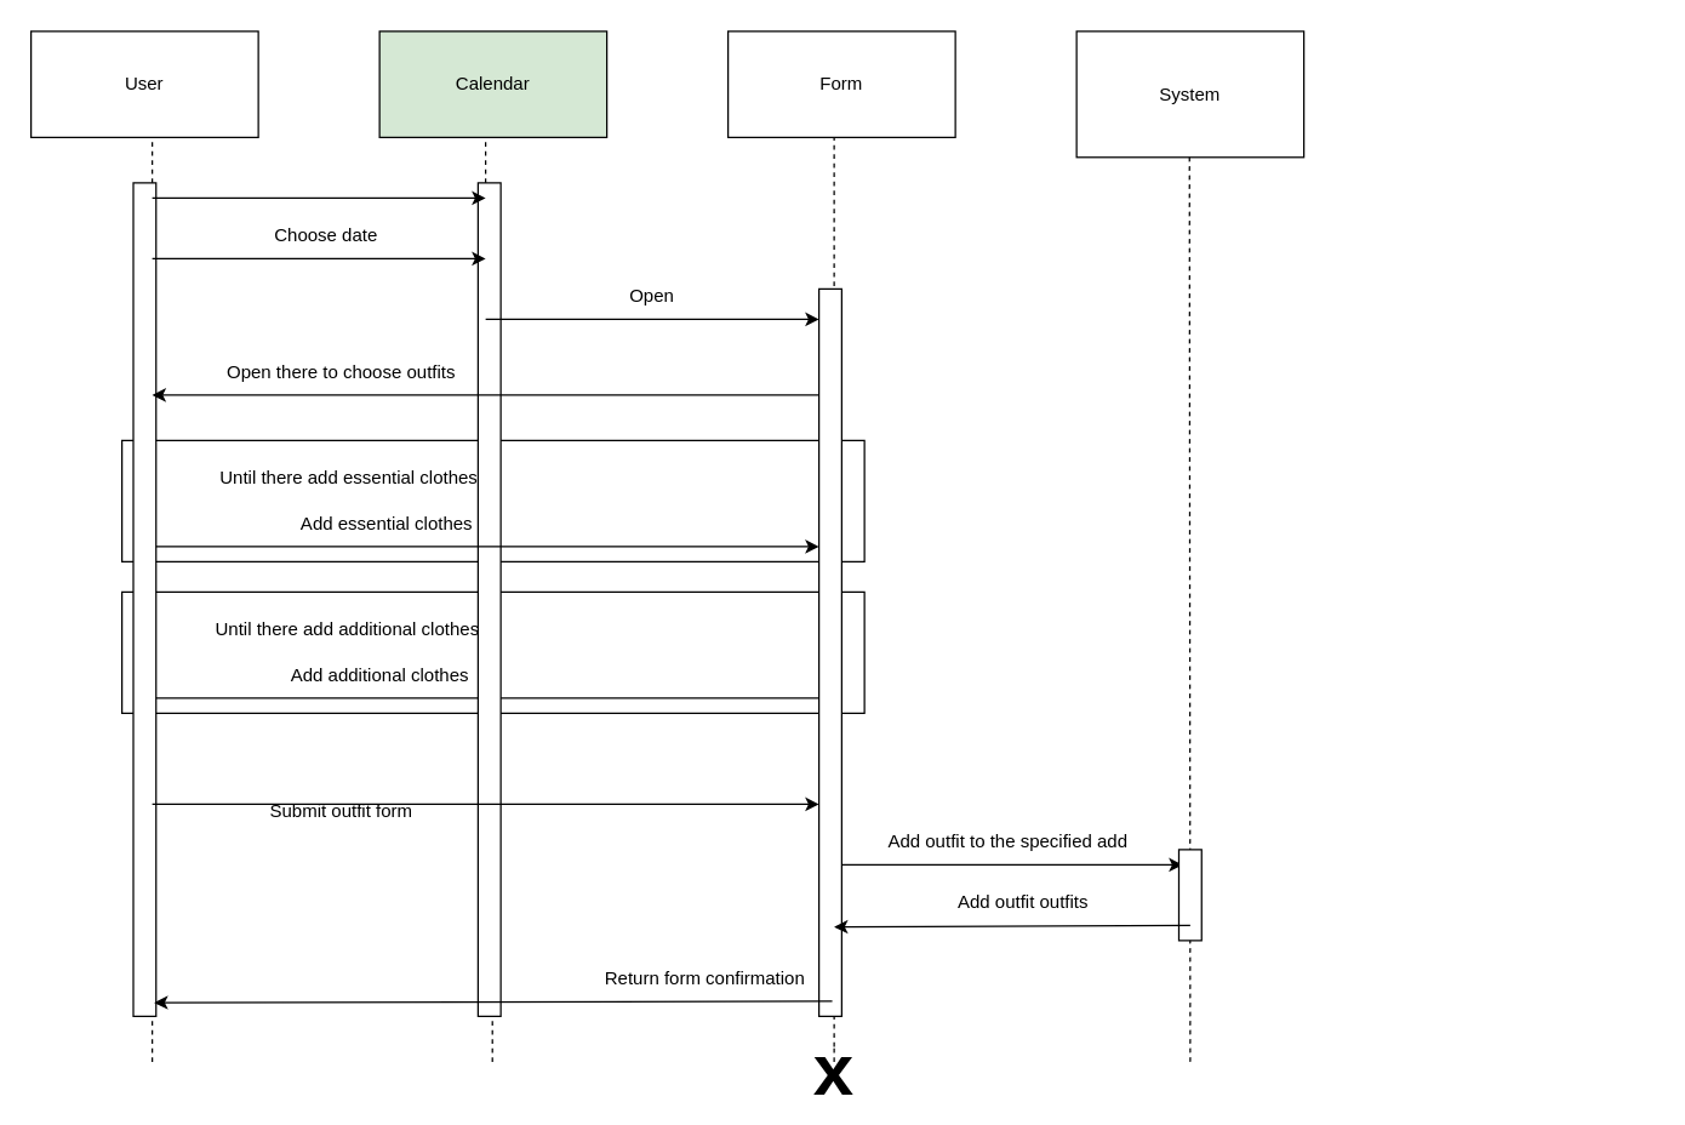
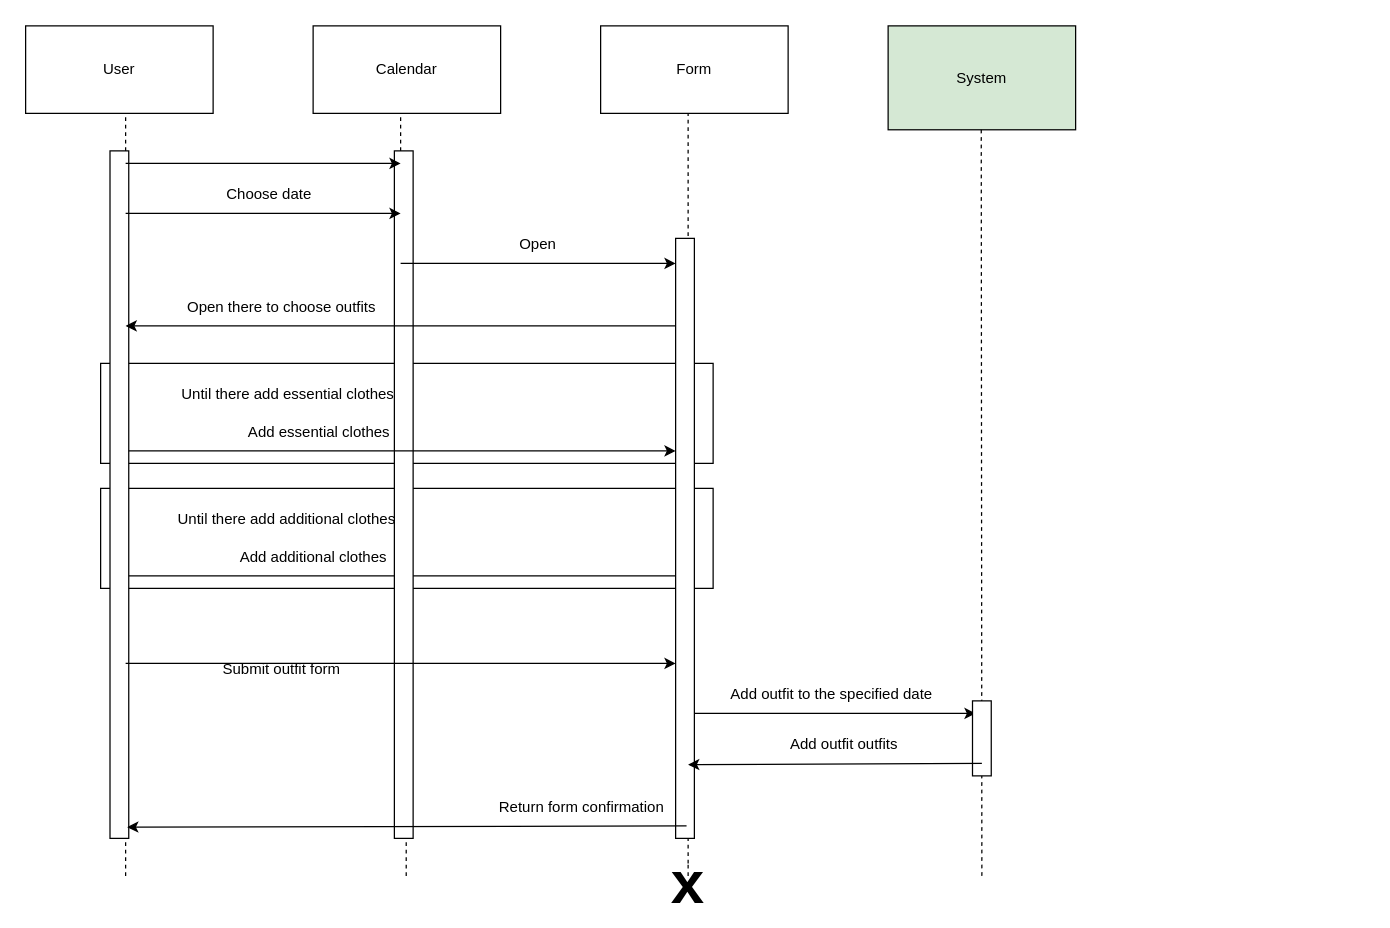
  <mxCell id="0" />
  <mxCell id="1" parent="0" />
  <mxCell id="2" value="" style="endArrow=none;dashed=1;html=1;rounded=0;" edge="1" parent="1"><mxGeometry width="50" height="50" relative="1" as="geometry"><mxPoint x="100" y="700" as="sourcePoint" /><mxPoint x="100" y="660" as="targetPoint" /></mxGeometry></mxCell>
  <mxCell id="3" value="" style="endArrow=none;dashed=1;html=1;rounded=0;" edge="1" parent="1" source="44"><mxGeometry width="50" height="50" relative="1" as="geometry"><mxPoint x="550" y="700" as="sourcePoint" /><mxPoint x="550" y="660" as="targetPoint" /></mxGeometry></mxCell>
  <mxCell id="4" value="" style="endArrow=none;dashed=1;html=1;rounded=0;" edge="1" parent="1"><mxGeometry width="50" height="50" relative="1" as="geometry"><mxPoint x="324.47" y="700" as="sourcePoint" /><mxPoint x="324.47" y="660" as="targetPoint" /></mxGeometry></mxCell>
  <mxCell id="5" value="" style="endArrow=none;dashed=1;html=1;rounded=0;" parent="1" edge="1"><mxGeometry width="50" height="50" relative="1" as="geometry"><mxPoint x="320" y="120" as="sourcePoint" /><mxPoint x="320" y="90" as="targetPoint" /></mxGeometry></mxCell>
  <mxCell id="6" value="" style="group" parent="1" vertex="1" connectable="0"><mxGeometry x="480" width="150" height="650" as="geometry" y="20" /></mxCell>
  <mxCell id="7" value="Form" style="rounded=0;whiteSpace=wrap;html=1;" parent="6" vertex="1"><mxGeometry width="150" height="70" as="geometry" /></mxCell>
  <mxCell id="8" value="" style="endArrow=classic;html=1;rounded=0;" parent="6" edge="1"><mxGeometry width="50" height="50" relative="1" as="geometry"><mxPoint x="70" y="550" as="sourcePoint" /><mxPoint x="300" y="550" as="targetPoint" /></mxGeometry></mxCell>
  <mxCell id="9" value="" style="group" parent="1" vertex="1" connectable="0"><mxGeometry x="710" width="380" height="600" as="geometry" y="20" /></mxCell>
- <mxCell id="10" value="System" style="rounded=0;whiteSpace=wrap;html=1;" parent="9" vertex="1"><mxGeometry width="150" height="83.125" as="geometry" /></mxCell>
+ <mxCell id="10" value="System" style="rounded=0;whiteSpace=wrap;html=1;fillColor=#d5e8d4;" parent="9" vertex="1"><mxGeometry width="150" height="83.125" as="geometry" /></mxCell>
  <mxCell id="11" value="" style="endArrow=none;dashed=1;html=1;rounded=0;" parent="9" edge="1"><mxGeometry width="50" height="50" relative="1" as="geometry"><mxPoint x="75" y="680" as="sourcePoint" /><mxPoint x="74.5" y="83.125" as="targetPoint" /></mxGeometry></mxCell>
  <mxCell id="12" value="" style="rounded=0;whiteSpace=wrap;html=1;" parent="9" vertex="1"><mxGeometry x="67.5" y="540" width="15" height="60" as="geometry" /></mxCell>
  <mxCell id="13" value="" style="group;movable=1;resizable=1;rotatable=1;deletable=1;editable=1;locked=0;connectable=1;" parent="1" vertex="1" connectable="0"><mxGeometry x="20" width="550" height="650" as="geometry" y="20" /></mxCell>
  <mxCell id="14" value="" style="rounded=0;whiteSpace=wrap;html=1;fillColor=none;" parent="13" vertex="1"><mxGeometry x="60" y="270" width="490" height="80" as="geometry" /></mxCell>
  <mxCell id="15" value="User" style="rounded=0;whiteSpace=wrap;html=1;" parent="13" vertex="1"><mxGeometry width="150" height="70" as="geometry" /></mxCell>
  <mxCell id="16" value="" style="endArrow=none;dashed=1;html=1;rounded=0;" parent="13" edge="1"><mxGeometry width="50" height="50" relative="1" as="geometry"><mxPoint x="80" y="100" as="sourcePoint" /><mxPoint x="80" y="70" as="targetPoint" /></mxGeometry></mxCell>
  <mxCell id="17" value="Choose date" style="text;html=1;align=center;verticalAlign=middle;whiteSpace=wrap;rounded=0;fillColor=none;" parent="13" vertex="1"><mxGeometry x="150" y="120" width="90" height="30" as="geometry" /></mxCell>
  <mxCell id="18" value="" style="endArrow=classic;html=1;rounded=0;" parent="13" edge="1"><mxGeometry width="50" height="50" relative="1" as="geometry"><mxPoint x="80" y="440" as="sourcePoint" /><mxPoint x="530" y="440" as="targetPoint" /></mxGeometry></mxCell>
  <mxCell id="19" value="Until there add additional clothes" style="text;html=1;align=left;verticalAlign=middle;whiteSpace=wrap;rounded=0;" parent="13" vertex="1"><mxGeometry x="120" y="380" width="210" height="30" as="geometry" /></mxCell>
  <mxCell id="20" value="Until there add essential clothes" style="text;html=1;align=left;verticalAlign=middle;whiteSpace=wrap;rounded=0;fillColor=none;" parent="13" vertex="1"><mxGeometry x="122.5" y="280" width="210" height="30" as="geometry" /></mxCell>
  <mxCell id="21" value="Add essential clothes" style="text;html=1;align=center;verticalAlign=middle;whiteSpace=wrap;rounded=0;fillColor=none;" parent="13" vertex="1"><mxGeometry x="175" y="310" width="120" height="30" as="geometry" /></mxCell>
  <mxCell id="22" value="" style="rounded=0;whiteSpace=wrap;html=1;fillColor=none;" parent="13" vertex="1"><mxGeometry x="60" y="370" width="490" height="80" as="geometry" /></mxCell>
  <mxCell id="23" value="" style="endArrow=none;dashed=1;html=1;rounded=0;" parent="13" edge="1"><mxGeometry width="50" height="50" relative="1" as="geometry"><mxPoint x="530" y="180" as="sourcePoint" /><mxPoint x="530" y="70" as="targetPoint" /></mxGeometry></mxCell>
  <mxCell id="24" value="" style="rounded=0;whiteSpace=wrap;html=1;" vertex="1" parent="13"><mxGeometry x="520" y="170" width="15" height="480" as="geometry" /></mxCell>
  <mxCell id="25" value="" style="rounded=0;whiteSpace=wrap;html=1;" vertex="1" parent="13"><mxGeometry x="295" y="100" width="15" height="550" as="geometry" /></mxCell>
  <mxCell id="26" value="Submit outfit form" style="text;html=1;align=center;verticalAlign=middle;whiteSpace=wrap;rounded=0;fillColor=none;" parent="13" vertex="1"><mxGeometry x="150" y="500" width="110" height="30" as="geometry" /></mxCell>
  <mxCell id="27" value="Return form confirmation" style="text;html=1;align=center;verticalAlign=middle;whiteSpace=wrap;rounded=0;fillColor=none;" parent="13" vertex="1"><mxGeometry x="360" y="610" width="170" height="30" as="geometry" /></mxCell>
  <mxCell id="28" value="Open there to choose outfits" style="text;html=1;align=center;verticalAlign=middle;whiteSpace=wrap;rounded=0;fillColor=none;" parent="13" vertex="1"><mxGeometry x="110" y="210" width="190" height="30" as="geometry" /></mxCell>
  <mxCell id="29" value="" style="endArrow=classic;html=1;rounded=0;" parent="13" edge="1"><mxGeometry width="50" height="50" relative="1" as="geometry"><mxPoint x="80" y="340" as="sourcePoint" /><mxPoint x="520" y="340" as="targetPoint" /></mxGeometry></mxCell>
  <mxCell id="30" value="" style="rounded=0;whiteSpace=wrap;html=1;" vertex="1" parent="13"><mxGeometry x="67.5" y="100" width="15" height="550" as="geometry" /></mxCell>
  <mxCell id="31" value="" style="endArrow=classic;html=1;rounded=0;" parent="1" edge="1"><mxGeometry width="50" height="50" relative="1" as="geometry"><mxPoint x="100" y="130" as="sourcePoint" /><mxPoint x="320" y="130" as="targetPoint" /></mxGeometry></mxCell>
- <mxCell id="32" value="Calendar" style="rounded=0;whiteSpace=wrap;html=1;fillColor=#d5e8d4;" parent="1" vertex="1"><mxGeometry x="250" width="150" height="70" as="geometry" y="20" /></mxCell>
+ <mxCell id="32" value="Calendar" style="rounded=0;whiteSpace=wrap;html=1;" parent="1" vertex="1"><mxGeometry x="250" width="150" height="70" as="geometry" y="20" /></mxCell>
  <mxCell id="33" value="Open" style="text;html=1;align=center;verticalAlign=middle;whiteSpace=wrap;rounded=0;fillColor=none;" parent="1" vertex="1"><mxGeometry x="400" y="180" width="60" height="30" as="geometry" /></mxCell>
  <mxCell id="34" value="" style="endArrow=classic;html=1;rounded=0;" parent="1" edge="1"><mxGeometry width="50" height="50" relative="1" as="geometry"><mxPoint x="100" y="170" as="sourcePoint" /><mxPoint x="320" y="170" as="targetPoint" /></mxGeometry></mxCell>
  <mxCell id="35" value="" style="endArrow=classic;html=1;rounded=0;" parent="1" edge="1"><mxGeometry width="50" height="50" relative="1" as="geometry"><mxPoint x="540" y="260" as="sourcePoint" /><mxPoint x="100" y="260" as="targetPoint" /></mxGeometry></mxCell>
  <mxCell id="36" value="" style="endArrow=classic;html=1;rounded=0;" parent="1" edge="1"><mxGeometry width="50" height="50" relative="1" as="geometry"><mxPoint x="320" y="210" as="sourcePoint" /><mxPoint x="540" y="210" as="targetPoint" /></mxGeometry></mxCell>
  <mxCell id="37" value="Add additional clothes" style="text;html=1;align=center;verticalAlign=middle;whiteSpace=wrap;rounded=0;fillColor=none;" parent="1" vertex="1"><mxGeometry x="182.5" y="430" width="135" height="30" as="geometry" /></mxCell>
  <mxCell id="38" value="" style="endArrow=classic;html=1;rounded=0;" parent="1" edge="1"><mxGeometry width="50" height="50" relative="1" as="geometry"><mxPoint x="100" y="530" as="sourcePoint" /><mxPoint x="540" y="530" as="targetPoint" /></mxGeometry></mxCell>
- <mxCell id="39" value="Add outfit to the specified add" style="text;html=1;align=center;verticalAlign=middle;whiteSpace=wrap;rounded=0;fillColor=none;" parent="1" vertex="1"><mxGeometry x="580" y="540" width="170" height="30" as="geometry" /></mxCell>
+ <mxCell id="39" value="Add outfit to the specified date" style="text;html=1;align=center;verticalAlign=middle;whiteSpace=wrap;rounded=0;fillColor=none;" parent="1" vertex="1"><mxGeometry x="580" y="540" width="170" height="30" as="geometry" /></mxCell>
  <mxCell id="40" value="" style="endArrow=classic;html=1;rounded=0;" parent="1" edge="1"><mxGeometry width="50" height="50" relative="1" as="geometry"><mxPoint x="785" y="610" as="sourcePoint" /><mxPoint x="550" y="611" as="targetPoint" /></mxGeometry></mxCell>
  <mxCell id="41" value="Add outfit outfits" style="text;html=1;align=center;verticalAlign=middle;whiteSpace=wrap;rounded=0;fillColor=none;" parent="1" vertex="1"><mxGeometry x="590" y="580" width="170" height="30" as="geometry" /></mxCell>
  <mxCell id="42" value="" style="endArrow=classic;html=1;rounded=0;" parent="1" edge="1"><mxGeometry width="50" height="50" relative="1" as="geometry"><mxPoint x="548.75" y="660" as="sourcePoint" /><mxPoint x="101.25" y="661" as="targetPoint" /></mxGeometry></mxCell>
  <mxCell id="43" value="" style="endArrow=none;dashed=1;html=1;rounded=0;" edge="1" parent="1" target="44"><mxGeometry width="50" height="50" relative="1" as="geometry"><mxPoint x="550" y="700" as="sourcePoint" /><mxPoint x="550" y="660" as="targetPoint" /></mxGeometry></mxCell>
  <mxCell id="44" value="&lt;font style=&quot;font-size: 48px;&quot;&gt;&lt;b&gt;x&lt;/b&gt;&lt;/font&gt;" style="text;html=1;align=center;verticalAlign=middle;whiteSpace=wrap;rounded=0;" vertex="1" parent="1"><mxGeometry x="520" y="690" width="60" height="30" as="geometry" /></mxCell>
